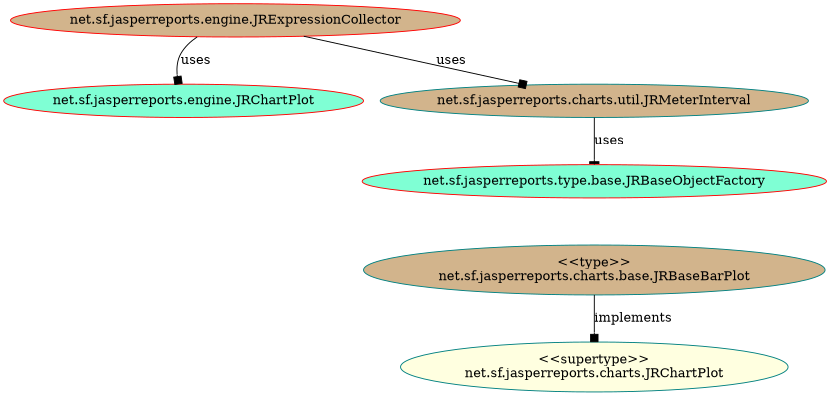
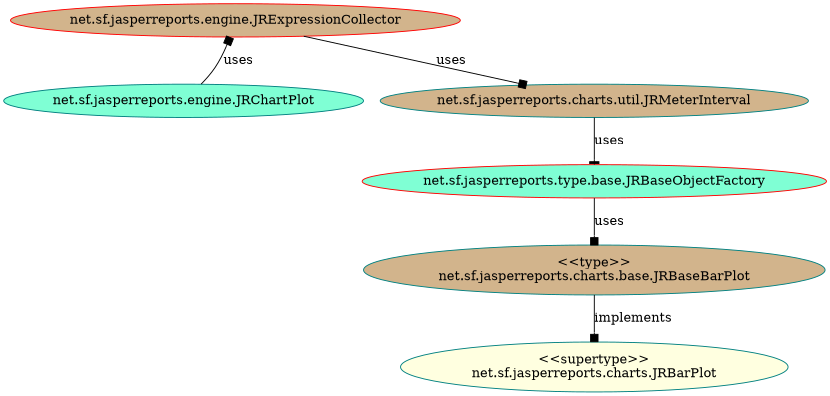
  digraph {
    node [color=teal fillcolor=tan style=filled]
    edge [arrowhead=box]
    n1 [label="<<type>>\nnet.sf.jasperreports.charts.base.JRBaseBarPlot"]
-   n2 [fillcolor=lightyellow label="<<supertype>>\nnet.sf.jasperreports.charts.JRChartPlot"]
-   n3 [color=red fillcolor=aquamarine label="net.sf.jasperreports.engine.JRChartPlot"]
+   n2 [fillcolor=lightyellow label="<<supertype>>\nnet.sf.jasperreports.charts.JRBarPlot"]
+   n3 [fillcolor=aquamarine label="net.sf.jasperreports.engine.JRChartPlot"]
    n4 [color=red label="net.sf.jasperreports.engine.JRExpressionCollector"]
    n5 [color=red fillcolor=aquamarine label="net.sf.jasperreports.type.base.JRBaseObjectFactory"]
    n6 [label="net.sf.jasperreports.charts.util.JRMeterInterval"]
    n1 -> n2 [label=implements]
-   n4 -> n3 [label=uses]
+   n3 -> n4 [label=uses]
    n4 -> n6 [label=uses]
+   n5 -> n1 [label=uses]
    n6 -> n5 [arrowhead=tee label=uses]
  }
